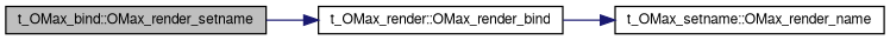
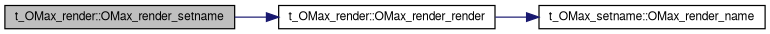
  digraph {
    rankdir=LR
    node [color=black fontname=FreeSans fontsize=10 shape=record]
    edge [color=midnightblue fontname=FreeSans fontsize=10 labelfontname=FreeSans labelfontsize=10 style=solid]
-   n1 [fillcolor=grey75 fontcolor=black height=0.2 label="t_OMax_bind::OMax_render_setname" style=filled width=0.4]
-   n2 [height=0.2 label="t_OMax_render::OMax_render_bind" width=0.4]
+   n1 [fillcolor=grey75 fontcolor=black height=0.2 label="t_OMax_render::OMax_render_setname" style=filled width=0.4]
+   n2 [height=0.2 label="t_OMax_render::OMax_render_render" width=0.4]
    n3 [height=0.2 label="t_OMax_setname::OMax_render_name" width=0.4]
    n1 -> n2
    n2 -> n3
  }
